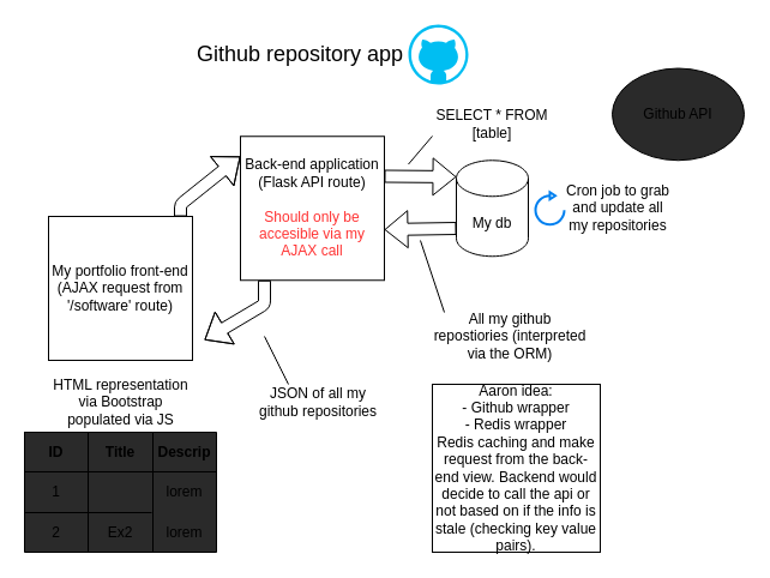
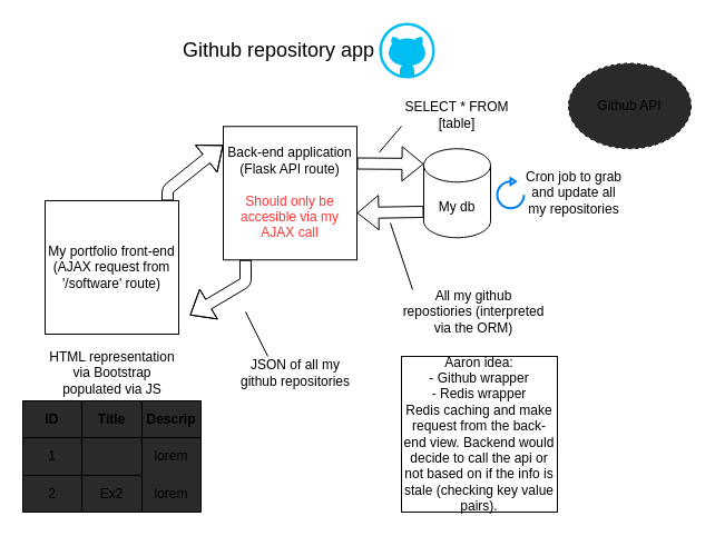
  <mxCell id="0" />
  <mxCell id="1" parent="0" />
  <mxCell id="2" value="My portfolio front-end&lt;br&gt;(AJAX request from '/software' route)" style="whiteSpace=wrap;html=1;aspect=fixed;" parent="1" vertex="1"><mxGeometry x="40" y="180" width="120" height="120" as="geometry" /></mxCell>
  <mxCell id="3" value="" style="shape=flexArrow;endArrow=classic;html=1;" parent="1" edge="1"><mxGeometry width="50" height="50" relative="1" as="geometry"><mxPoint x="150" y="180" as="sourcePoint" /><mxPoint x="200" y="130" as="targetPoint" /><Array as="points"><mxPoint x="150" y="170" /></Array></mxGeometry></mxCell>
  <mxCell id="4" value="Back-end application&lt;br&gt;(Flask API route)&lt;br&gt;&lt;br&gt;&lt;font color=&quot;#ff3333&quot;&gt;Should only be accesible via my AJAX call&lt;/font&gt;" style="whiteSpace=wrap;html=1;aspect=fixed;" parent="1" vertex="1"><mxGeometry x="200" y="113.25" width="120" height="120" as="geometry" /></mxCell>
  <mxCell id="5" value="&lt;font style=&quot;font-size: 18px&quot;&gt;Github repository app&lt;/font&gt;" style="text;html=1;strokeColor=none;fillColor=none;align=center;verticalAlign=middle;whiteSpace=wrap;rounded=0;" parent="1" vertex="1"><mxGeometry x="110" y="25" width="280" height="40" as="geometry" /></mxCell>
  <mxCell id="6" value="" style="verticalLabelPosition=bottom;html=1;verticalAlign=top;align=center;strokeColor=none;fillColor=#00BEF2;shape=mxgraph.azure.github_code;pointerEvents=1;" parent="1" vertex="1"><mxGeometry x="340" width="50" height="50" as="geometry" y="20" /></mxCell>
  <mxCell id="7" value="My db" style="shape=cylinder3;whiteSpace=wrap;html=1;boundedLbl=1;backgroundOutline=1;size=15;" parent="1" vertex="1"><mxGeometry x="380" y="133.25" width="60" height="80" as="geometry" /></mxCell>
  <mxCell id="8" value="" style="html=1;verticalLabelPosition=bottom;align=center;labelBackgroundColor=#ffffff;verticalAlign=top;strokeWidth=2;strokeColor=#0080F0;shadow=0;dashed=0;shape=mxgraph.ios7.icons.reload;" parent="1" vertex="1"><mxGeometry x="446" y="159.75" width="24" height="27" as="geometry" /></mxCell>
  <mxCell id="9" value="Cron job to grab and update all my repositories" style="text;html=1;strokeColor=none;fillColor=none;align=center;verticalAlign=middle;whiteSpace=wrap;rounded=0;" parent="1" vertex="1"><mxGeometry x="470" y="146.5" width="90" height="53.5" as="geometry" /></mxCell>
  <mxCell id="10" value="" style="shape=flexArrow;endArrow=classic;html=1;" parent="1" edge="1"><mxGeometry width="50" height="50" relative="1" as="geometry"><mxPoint x="320" y="146.5" as="sourcePoint" /><mxPoint x="380" y="147" as="targetPoint" /></mxGeometry></mxCell>
  <mxCell id="11" value="" style="shape=flexArrow;endArrow=classic;html=1;" parent="1" edge="1"><mxGeometry width="50" height="50" relative="1" as="geometry"><mxPoint x="380" y="190" as="sourcePoint" /><mxPoint x="320" y="191" as="targetPoint" /></mxGeometry></mxCell>
  <mxCell id="12" value="" style="endArrow=none;html=1;" parent="1" edge="1"><mxGeometry width="50" height="50" relative="1" as="geometry"><mxPoint x="370" y="260" as="sourcePoint" /><mxPoint x="350" y="200" as="targetPoint" /></mxGeometry></mxCell>
  <mxCell id="13" value="All my github repostiories (interpreted via the ORM)" style="text;html=1;strokeColor=none;fillColor=none;align=center;verticalAlign=middle;whiteSpace=wrap;rounded=0;" parent="1" vertex="1"><mxGeometry x="360" y="250" width="130" height="60" as="geometry" /></mxCell>
- <mxCell id="14" value="Github API" style="ellipse;whiteSpace=wrap;html=1;fillColor=#2A2A2A;" parent="1" vertex="1"><mxGeometry x="510" y="56.5" width="110" height="76.75" as="geometry" /></mxCell>
+ <mxCell id="14" value="Github API" style="ellipse;whiteSpace=wrap;html=1;fillColor=#2A2A2A;dashed=1;" parent="1" vertex="1"><mxGeometry x="510" y="56.5" width="110" height="76.75" as="geometry" /></mxCell>
  <mxCell id="15" value="" style="shape=table;html=1;whiteSpace=wrap;startSize=0;container=1;collapsible=0;childLayout=tableLayout;fillColor=#2A2A2A;" parent="1" vertex="1"><mxGeometry x="20" y="360" width="160" height="100" as="geometry" /></mxCell>
  <mxCell id="16" value="" style="shape=partialRectangle;html=1;whiteSpace=wrap;collapsible=0;dropTarget=0;pointerEvents=0;fillColor=none;top=0;left=0;bottom=0;right=0;points=[[0,0.5],[1,0.5]];portConstraint=eastwest;" parent="15" vertex="1"><mxGeometry width="160" height="33" as="geometry" /></mxCell>
  <mxCell id="17" value="&lt;b&gt;ID&lt;/b&gt;" style="shape=partialRectangle;html=1;whiteSpace=wrap;connectable=0;fillColor=none;top=0;left=0;bottom=0;right=0;overflow=hidden;" parent="16" vertex="1"><mxGeometry width="53" height="33" as="geometry" /></mxCell>
  <mxCell id="18" value="&lt;b&gt;Title&lt;/b&gt;" style="shape=partialRectangle;html=1;whiteSpace=wrap;connectable=0;fillColor=none;top=0;left=0;bottom=0;right=0;overflow=hidden;" parent="16" vertex="1"><mxGeometry x="53" width="54" height="33" as="geometry" /></mxCell>
  <mxCell id="19" value="&lt;b&gt;Descrip&lt;/b&gt;" style="shape=partialRectangle;html=1;whiteSpace=wrap;connectable=0;fillColor=none;top=0;left=0;bottom=0;right=0;overflow=hidden;" parent="16" vertex="1"><mxGeometry x="107" width="53" height="33" as="geometry" /></mxCell>
  <mxCell id="20" value="" style="shape=partialRectangle;html=1;whiteSpace=wrap;collapsible=0;dropTarget=0;pointerEvents=0;fillColor=none;top=0;left=0;bottom=0;right=0;points=[[0,0.5],[1,0.5]];portConstraint=eastwest;" parent="15" vertex="1"><mxGeometry y="33" width="160" height="34" as="geometry" /></mxCell>
  <mxCell id="21" value="1" style="shape=partialRectangle;html=1;whiteSpace=wrap;connectable=0;fillColor=none;top=0;left=0;bottom=0;right=0;overflow=hidden;" parent="20" vertex="1"><mxGeometry width="53" height="34" as="geometry" /></mxCell>
  <mxCell id="22" value="lorem" style="shape=partialRectangle;html=1;whiteSpace=wrap;connectable=0;fillColor=none;top=0;left=0;bottom=0;right=0;overflow=hidden;" parent="20" vertex="1"><mxGeometry x="107" width="53" height="34" as="geometry" /></mxCell>
  <mxCell id="23" value="" style="shape=partialRectangle;html=1;whiteSpace=wrap;collapsible=0;dropTarget=0;pointerEvents=0;fillColor=none;top=0;left=0;bottom=0;right=0;points=[[0,0.5],[1,0.5]];portConstraint=eastwest;" parent="15" vertex="1"><mxGeometry y="67" width="160" height="33" as="geometry" /></mxCell>
  <mxCell id="24" value="2" style="shape=partialRectangle;html=1;whiteSpace=wrap;connectable=0;fillColor=none;top=0;left=0;bottom=0;right=0;overflow=hidden;" parent="23" vertex="1"><mxGeometry width="53" height="33" as="geometry" /></mxCell>
  <mxCell id="25" value="Ex2" style="shape=partialRectangle;html=1;whiteSpace=wrap;connectable=0;fillColor=none;top=0;left=0;bottom=0;right=0;overflow=hidden;" parent="23" vertex="1"><mxGeometry x="53" width="54" height="33" as="geometry" /></mxCell>
  <mxCell id="26" value="lorem" style="shape=partialRectangle;html=1;whiteSpace=wrap;connectable=0;fillColor=none;top=0;left=0;bottom=0;right=0;overflow=hidden;" parent="23" vertex="1"><mxGeometry x="107" width="53" height="33" as="geometry" /></mxCell>
  <mxCell id="27" value="" style="shape=flexArrow;endArrow=classic;html=1;" parent="1" edge="1"><mxGeometry width="50" height="50" relative="1" as="geometry"><mxPoint x="220" y="233.25" as="sourcePoint" /><mxPoint x="170" y="283" as="targetPoint" /><Array as="points"><mxPoint x="220" y="253.25" /></Array></mxGeometry></mxCell>
  <mxCell id="28" value="" style="endArrow=none;html=1;" parent="1" edge="1"><mxGeometry width="50" height="50" relative="1" as="geometry"><mxPoint x="340" y="136.5" as="sourcePoint" /><mxPoint x="360" y="113" as="targetPoint" /></mxGeometry></mxCell>
  <mxCell id="29" value="JSON of all my github repositories" style="text;html=1;strokeColor=none;fillColor=none;align=center;verticalAlign=middle;whiteSpace=wrap;rounded=0;" parent="1" vertex="1"><mxGeometry x="210" y="310" width="110" height="50" as="geometry" /></mxCell>
  <mxCell id="30" value="" style="endArrow=none;html=1;" parent="1" edge="1"><mxGeometry width="50" height="50" relative="1" as="geometry"><mxPoint x="240" y="320" as="sourcePoint" /><mxPoint x="220" y="280" as="targetPoint" /></mxGeometry></mxCell>
  <mxCell id="31" value="SELECT * FROM [table]" style="text;html=1;strokeColor=none;fillColor=none;align=center;verticalAlign=middle;whiteSpace=wrap;rounded=0;" parent="1" vertex="1"><mxGeometry x="360" y="93.25" width="100" height="20" as="geometry" /></mxCell>
  <mxCell id="32" value="HTML representation via Bootstrap populated via JS" style="text;html=1;strokeColor=none;fillColor=none;align=center;verticalAlign=middle;whiteSpace=wrap;rounded=0;" parent="1" vertex="1"><mxGeometry x="37.5" y="315" width="125" height="40" as="geometry" /></mxCell>
  <mxCell id="33" value="Aaron idea:&lt;br&gt;- Github wrapper&lt;br&gt;- Redis wrapper&lt;br&gt;Redis caching and make request from the back-end view. Backend would decide to call the api or not based on if the info is stale (checking key value pairs)." style="whiteSpace=wrap;html=1;aspect=fixed;" vertex="1" parent="1"><mxGeometry x="360" y="320" width="140" height="140" as="geometry" /></mxCell>
